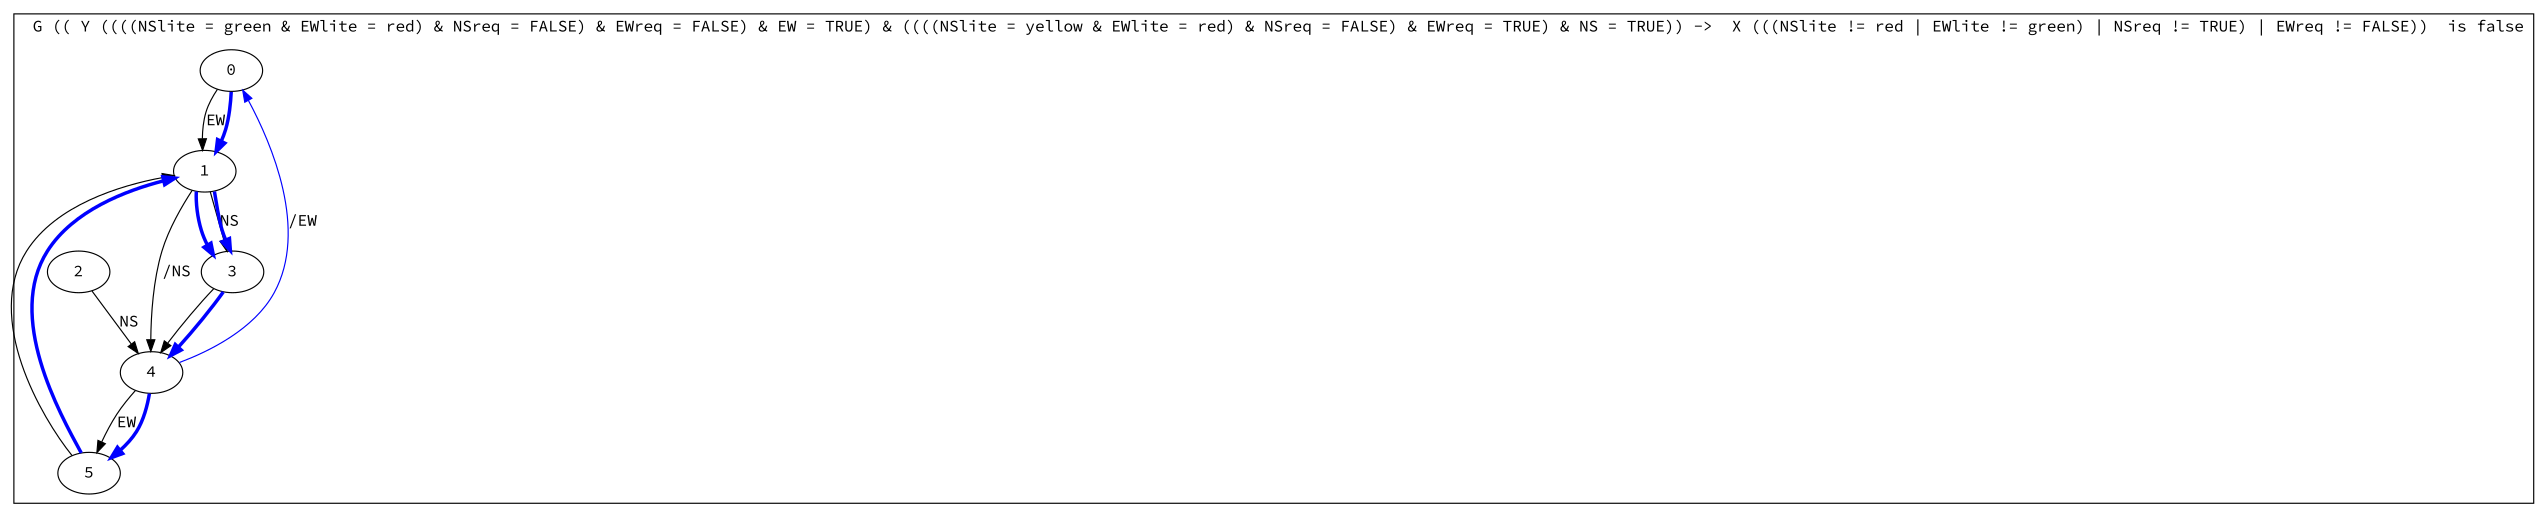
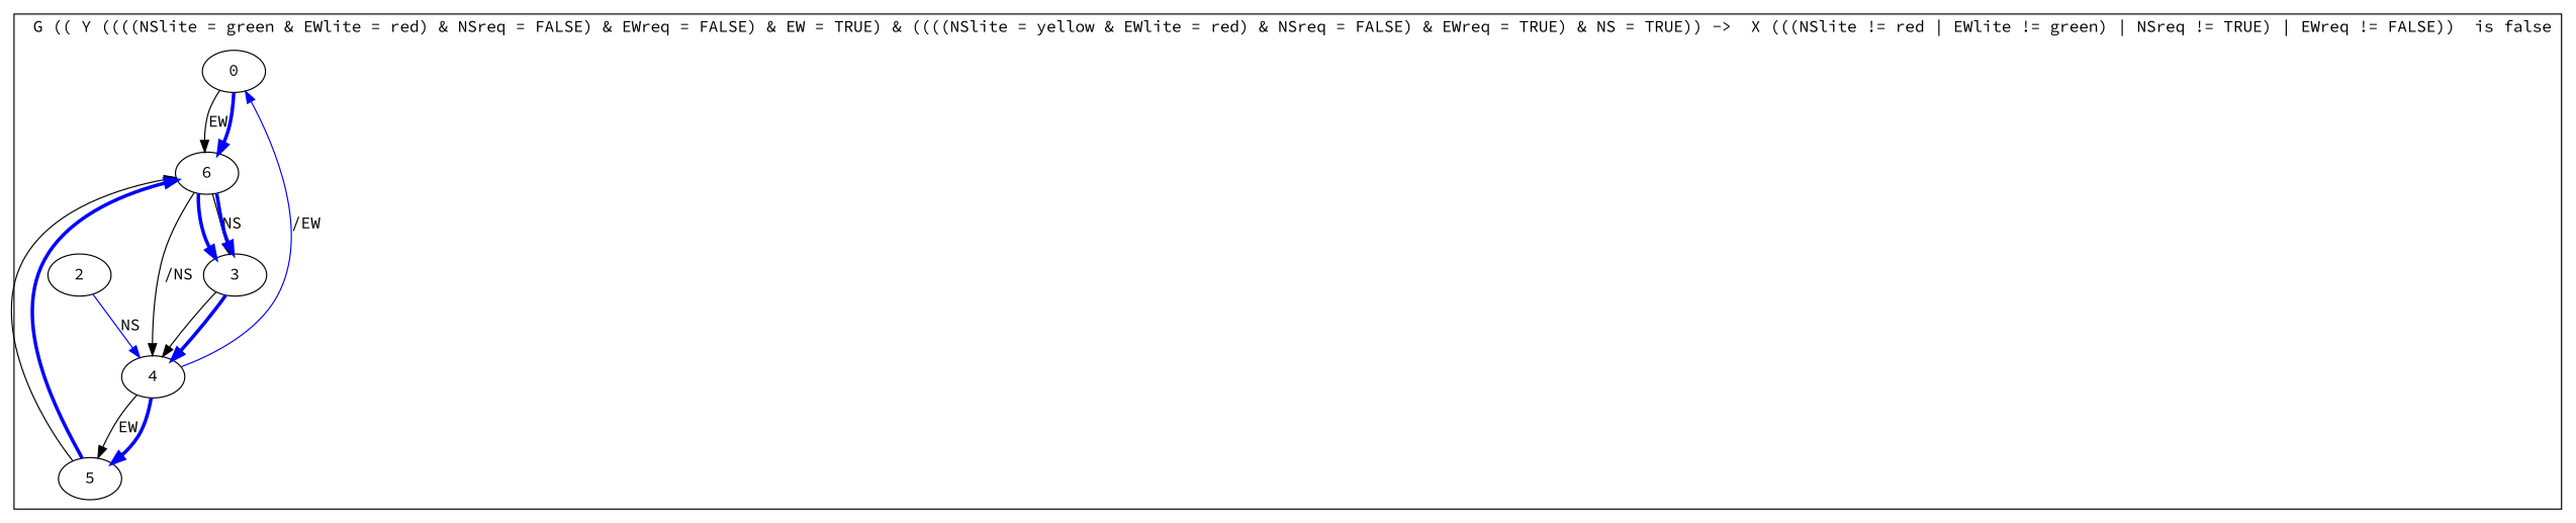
  digraph {
    fontname="Source Code Pro"
    node [fontname="Source Code Pro"]
    edge [fontname="Source Code Pro"]
    0
-   1
+   1 [label=6]
    2
    3
    4
    5
    subgraph cluster_1 {
      label=" G (( Y ((((NSlite = green & EWlite = red) & NSreq = FALSE) & EWreq = FALSE) & EW = TRUE) & ((((NSlite = yellow & EWlite = red) & NSreq = FALSE) & EWreq = TRUE) & NS = TRUE)) ->  X (((NSlite != red | EWlite != green) | NSreq != TRUE) | EWreq != FALSE))  is false"
      0
      1
      2
      3
      4
      5
    }
    0 -> 1 [label=EW]
    0 -> 1 [color=blue penwidth=3.0]
    1 -> 3 [label=NS]
    1 -> 3 [color=blue penwidth=3.0]
    1 -> 3 [color=blue penwidth=3.0]
    1 -> 4 [label="/NS"]
-   2 -> 4 [label=NS]
+   2 -> 4 [label=NS color=blue]
    3 -> 4
    3 -> 4 [color=blue penwidth=3.0]
    4 -> 0 [color=blue label="/EW"]
    4 -> 5 [label=EW]
    4 -> 5 [color=blue penwidth=3.0]
    5 -> 1
    5 -> 1 [color=blue penwidth=3.0]
  }
